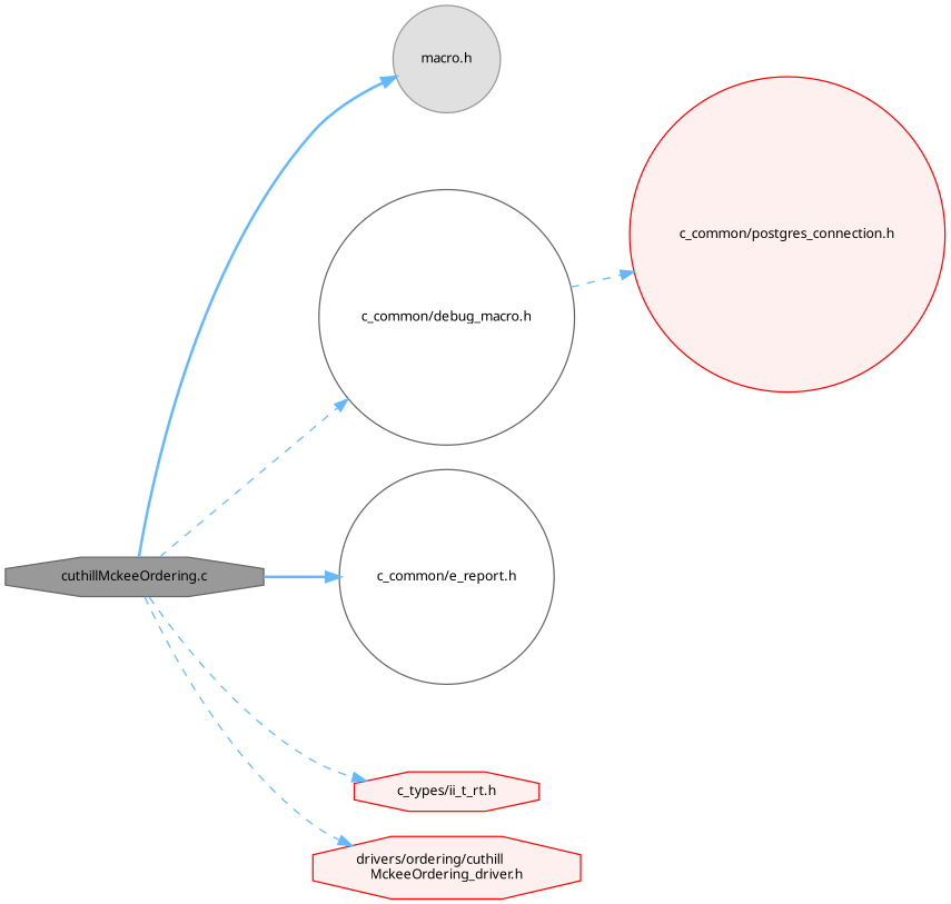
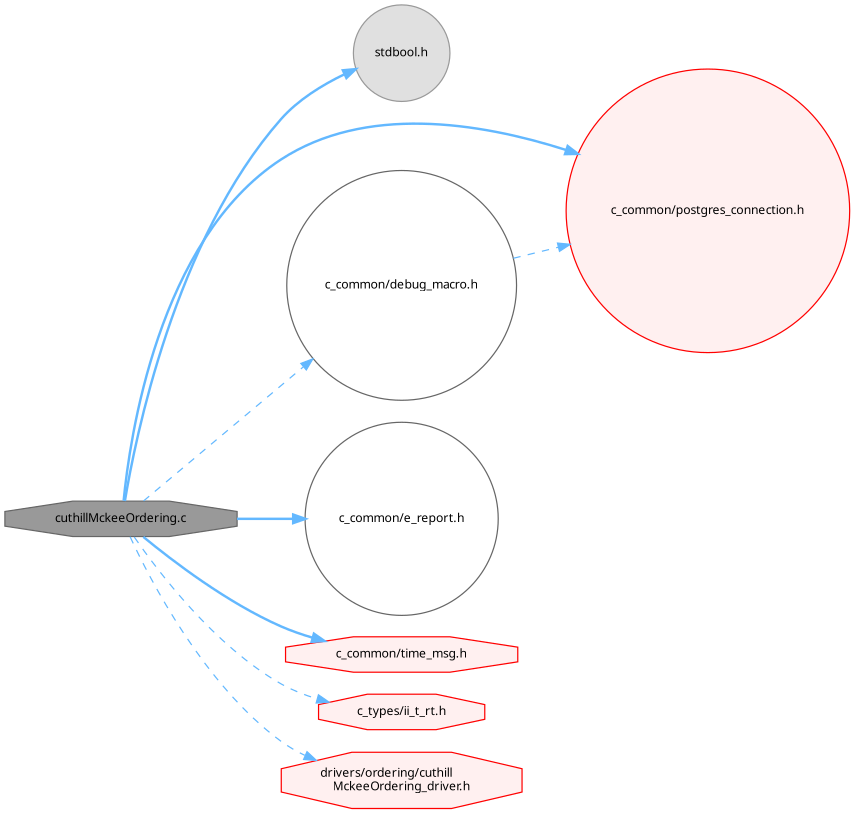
  digraph {
    fontname="Noto Sans"
    rankdir=LR
    node [color=red fillcolor="#FFF0F0" fontname="Noto Sans" fontsize=10 shape=octagon style=filled]
    edge [color=steelblue1 fontname="Noto Sans" fontsize=10 labelfontname=Helvetica labelfontsize=10 style=bold]
    n1 [color=gray40 fillcolor=grey60 fontcolor=black height=0.2 label="cuthillMckeeOrdering.c" width=0.4]
-   n2 [color=grey60 fillcolor="#E0E0E0" height=0.2 label="macro.h" shape=circle width=0.4]
+   n2 [color=grey60 fillcolor="#E0E0E0" height=0.2 label="stdbool.h" shape=circle width=0.4]
    n3 [height=0.2 label="c_common/postgres_connection.h" shape=circle width=0.4]
    n4 [color=grey40 fillcolor=white height=0.2 label="c_common/debug_macro.h" shape=circle width=0.4]
    n5 [color=grey40 fillcolor=white height=0.2 label="c_common/e_report.h" shape=circle width=0.4]
+   n6 [height=0.2 label="c_common/time_msg.h" width=0.4]
    n7 [height=0.2 label="c_types/ii_t_rt.h" width=0.4]
    n8 [height=0.2 label="drivers/ordering/cuthill\lMckeeOrdering_driver.h" width=0.4]
    n1 -> n2
+   n1 -> n3
    n1 -> n4 [style=dashed]
    n1 -> n5
+   n1 -> n6
    n1 -> n7 [style=dashed]
    n1 -> n8 [style=dashed]
    n4 -> n3 [style=dashed]
  }
